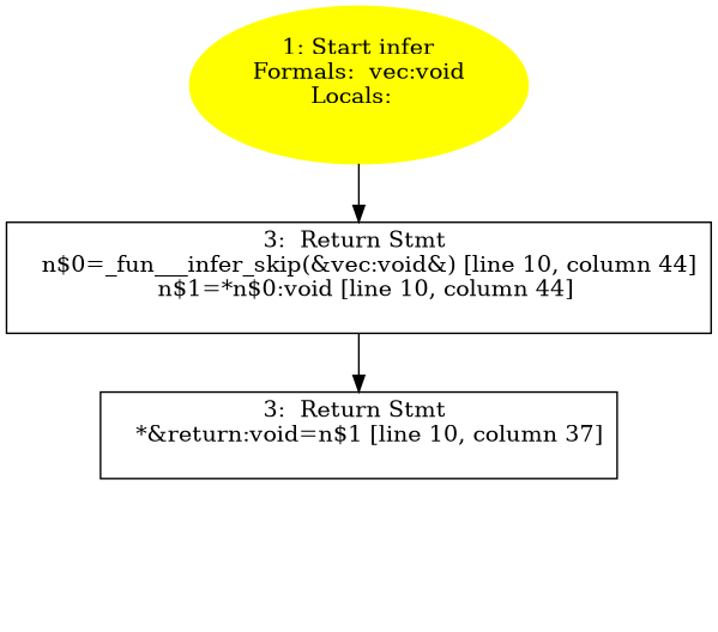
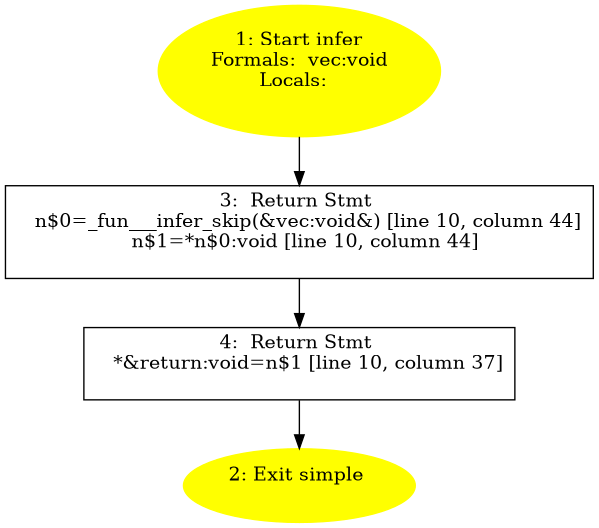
  digraph {
    n1 [color=yellow label="1: Start infer\nFormals:  vec:void\nLocals:  \n  " style=filled]
    n2 [label="3:  Return Stmt \n   n$0=_fun___infer_skip(&vec:void&) [line 10, column 44]\n  n$1=*n$0:void [line 10, column 44]\n " shape=box]
-   n3 [label="3:  Return Stmt \n   *&return:void=n$1 [line 10, column 37]\n " shape=box]
+   n3 [label="4:  Return Stmt \n   *&return:void=n$1 [line 10, column 37]\n " shape=box]
+   n4 [color=yellow label="2: Exit simple \n  " style=filled]
    n1 -> n2
    n2 -> n3
+   n3 -> n4
  }
